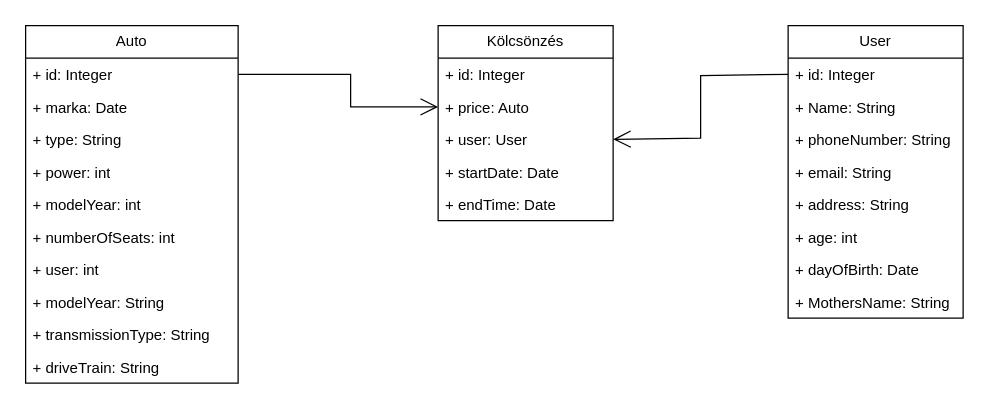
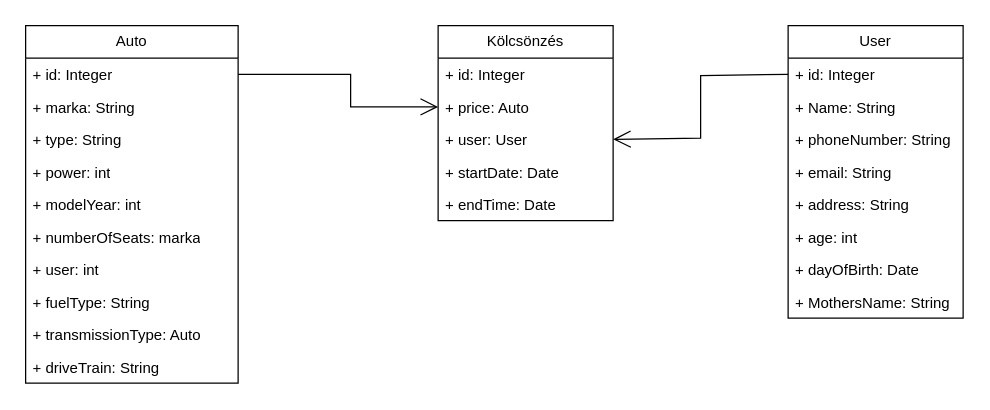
  <mxCell id="0" />
  <mxCell id="1" parent="0" />
  <mxCell id="2" value="Auto" style="swimlane;fontStyle=0;childLayout=stackLayout;horizontal=1;startSize=26;fillColor=none;horizontalStack=0;resizeParent=1;resizeParentMax=0;resizeLast=0;collapsible=1;marginBottom=0;whiteSpace=wrap;html=1;" parent="1" vertex="1"><mxGeometry x="20" y="20" width="170" height="286" as="geometry" /></mxCell>
  <mxCell id="3" value="+ id: Integer" style="text;strokeColor=none;fillColor=none;align=left;verticalAlign=top;spacingLeft=4;spacingRight=4;overflow=hidden;rotatable=0;points=[[0,0.5],[1,0.5]];portConstraint=eastwest;whiteSpace=wrap;html=1;" parent="2" vertex="1"><mxGeometry y="26" width="170" height="26" as="geometry" /></mxCell>
- <mxCell id="4" value="+ marka: Date" style="text;strokeColor=none;fillColor=none;align=left;verticalAlign=top;spacingLeft=4;spacingRight=4;overflow=hidden;rotatable=0;points=[[0,0.5],[1,0.5]];portConstraint=eastwest;whiteSpace=wrap;html=1;" parent="2" vertex="1"><mxGeometry y="52" width="170" height="26" as="geometry" /></mxCell>
+ <mxCell id="4" value="+ marka: String" style="text;strokeColor=none;fillColor=none;align=left;verticalAlign=top;spacingLeft=4;spacingRight=4;overflow=hidden;rotatable=0;points=[[0,0.5],[1,0.5]];portConstraint=eastwest;whiteSpace=wrap;html=1;" parent="2" vertex="1"><mxGeometry y="52" width="170" height="26" as="geometry" /></mxCell>
  <mxCell id="5" value="+ type: String&amp;nbsp;" style="text;strokeColor=none;fillColor=none;align=left;verticalAlign=top;spacingLeft=4;spacingRight=4;overflow=hidden;rotatable=0;points=[[0,0.5],[1,0.5]];portConstraint=eastwest;whiteSpace=wrap;html=1;" parent="2" vertex="1"><mxGeometry y="78" width="170" height="26" as="geometry" /></mxCell>
  <mxCell id="6" value="+ power: int" style="text;strokeColor=none;fillColor=none;align=left;verticalAlign=top;spacingLeft=4;spacingRight=4;overflow=hidden;rotatable=0;points=[[0,0.5],[1,0.5]];portConstraint=eastwest;whiteSpace=wrap;html=1;" parent="2" vertex="1"><mxGeometry y="104" width="170" height="26" as="geometry" /></mxCell>
  <mxCell id="7" value="+ modelYear: int" style="text;strokeColor=none;fillColor=none;align=left;verticalAlign=top;spacingLeft=4;spacingRight=4;overflow=hidden;rotatable=0;points=[[0,0.5],[1,0.5]];portConstraint=eastwest;whiteSpace=wrap;html=1;" parent="2" vertex="1"><mxGeometry y="130" width="170" height="26" as="geometry" /></mxCell>
- <mxCell id="8" value="+ numberOfSeats: int" style="text;strokeColor=none;fillColor=none;align=left;verticalAlign=top;spacingLeft=4;spacingRight=4;overflow=hidden;rotatable=0;points=[[0,0.5],[1,0.5]];portConstraint=eastwest;whiteSpace=wrap;html=1;" parent="2" vertex="1"><mxGeometry y="156" width="170" height="26" as="geometry" /></mxCell>
+ <mxCell id="8" value="+ numberOfSeats: marka" style="text;strokeColor=none;fillColor=none;align=left;verticalAlign=top;spacingLeft=4;spacingRight=4;overflow=hidden;rotatable=0;points=[[0,0.5],[1,0.5]];portConstraint=eastwest;whiteSpace=wrap;html=1;" parent="2" vertex="1"><mxGeometry y="156" width="170" height="26" as="geometry" /></mxCell>
  <mxCell id="9" value="+ user&lt;span style=&quot;background-color: transparent; color: light-dark(rgb(0, 0, 0), rgb(255, 255, 255));&quot;&gt;: int&lt;/span&gt;" style="text;strokeColor=none;fillColor=none;align=left;verticalAlign=top;spacingLeft=4;spacingRight=4;overflow=hidden;rotatable=0;points=[[0,0.5],[1,0.5]];portConstraint=eastwest;whiteSpace=wrap;html=1;" parent="2" vertex="1"><mxGeometry y="182" width="170" height="26" as="geometry" /></mxCell>
- <mxCell id="10" value="+ modelYear: String" style="text;strokeColor=none;fillColor=none;align=left;verticalAlign=top;spacingLeft=4;spacingRight=4;overflow=hidden;rotatable=0;points=[[0,0.5],[1,0.5]];portConstraint=eastwest;whiteSpace=wrap;html=1;" parent="2" vertex="1"><mxGeometry y="208" width="170" height="26" as="geometry" /></mxCell>
- <mxCell id="11" value="+ transmissionType: String" style="text;strokeColor=none;fillColor=none;align=left;verticalAlign=top;spacingLeft=4;spacingRight=4;overflow=hidden;rotatable=0;points=[[0,0.5],[1,0.5]];portConstraint=eastwest;whiteSpace=wrap;html=1;" parent="2" vertex="1"><mxGeometry y="234" width="170" height="26" as="geometry" /></mxCell>
+ <mxCell id="10" value="+ fuelType: String" style="text;strokeColor=none;fillColor=none;align=left;verticalAlign=top;spacingLeft=4;spacingRight=4;overflow=hidden;rotatable=0;points=[[0,0.5],[1,0.5]];portConstraint=eastwest;whiteSpace=wrap;html=1;" parent="2" vertex="1"><mxGeometry y="208" width="170" height="26" as="geometry" /></mxCell>
+ <mxCell id="11" value="+ transmissionType: Auto" style="text;strokeColor=none;fillColor=none;align=left;verticalAlign=top;spacingLeft=4;spacingRight=4;overflow=hidden;rotatable=0;points=[[0,0.5],[1,0.5]];portConstraint=eastwest;whiteSpace=wrap;html=1;" parent="2" vertex="1"><mxGeometry y="234" width="170" height="26" as="geometry" /></mxCell>
  <mxCell id="12" value="+ driveTrain: String" style="text;strokeColor=none;fillColor=none;align=left;verticalAlign=top;spacingLeft=4;spacingRight=4;overflow=hidden;rotatable=0;points=[[0,0.5],[1,0.5]];portConstraint=eastwest;whiteSpace=wrap;html=1;" parent="2" vertex="1"><mxGeometry y="260" width="170" height="26" as="geometry" /></mxCell>
  <mxCell id="13" value="Kölcsönzés" style="swimlane;fontStyle=0;childLayout=stackLayout;horizontal=1;startSize=26;fillColor=none;horizontalStack=0;resizeParent=1;resizeParentMax=0;resizeLast=0;collapsible=1;marginBottom=0;whiteSpace=wrap;html=1;" parent="1" vertex="1"><mxGeometry x="350" y="20" width="140" height="156" as="geometry" /></mxCell>
  <mxCell id="14" value="+ id: Integer" style="text;strokeColor=none;fillColor=none;align=left;verticalAlign=top;spacingLeft=4;spacingRight=4;overflow=hidden;rotatable=0;points=[[0,0.5],[1,0.5]];portConstraint=eastwest;whiteSpace=wrap;html=1;" parent="13" vertex="1"><mxGeometry y="26" width="140" height="26" as="geometry" /></mxCell>
  <mxCell id="15" value="+ price: Auto" style="text;strokeColor=none;fillColor=none;align=left;verticalAlign=top;spacingLeft=4;spacingRight=4;overflow=hidden;rotatable=0;points=[[0,0.5],[1,0.5]];portConstraint=eastwest;whiteSpace=wrap;html=1;" parent="13" vertex="1"><mxGeometry y="52" width="140" height="26" as="geometry" /></mxCell>
  <mxCell id="16" value="+ user: User" style="text;strokeColor=none;fillColor=none;align=left;verticalAlign=top;spacingLeft=4;spacingRight=4;overflow=hidden;rotatable=0;points=[[0,0.5],[1,0.5]];portConstraint=eastwest;whiteSpace=wrap;html=1;" parent="13" vertex="1"><mxGeometry y="78" width="140" height="26" as="geometry" /></mxCell>
  <mxCell id="17" value="+ startDate: Date" style="text;strokeColor=none;fillColor=none;align=left;verticalAlign=top;spacingLeft=4;spacingRight=4;overflow=hidden;rotatable=0;points=[[0,0.5],[1,0.5]];portConstraint=eastwest;whiteSpace=wrap;html=1;" parent="13" vertex="1"><mxGeometry y="104" width="140" height="26" as="geometry" /></mxCell>
  <mxCell id="18" value="+ endTime: Date" style="text;strokeColor=none;fillColor=none;align=left;verticalAlign=top;spacingLeft=4;spacingRight=4;overflow=hidden;rotatable=0;points=[[0,0.5],[1,0.5]];portConstraint=eastwest;whiteSpace=wrap;html=1;" parent="13" vertex="1"><mxGeometry y="130" width="140" height="26" as="geometry" /></mxCell>
  <mxCell id="19" value="User" style="swimlane;fontStyle=0;childLayout=stackLayout;horizontal=1;startSize=26;fillColor=none;horizontalStack=0;resizeParent=1;resizeParentMax=0;resizeLast=0;collapsible=1;marginBottom=0;whiteSpace=wrap;html=1;" parent="1" vertex="1"><mxGeometry x="630" y="20" width="140" height="234" as="geometry" /></mxCell>
  <mxCell id="20" value="+ id: Integer" style="text;strokeColor=none;fillColor=none;align=left;verticalAlign=top;spacingLeft=4;spacingRight=4;overflow=hidden;rotatable=0;points=[[0,0.5],[1,0.5]];portConstraint=eastwest;whiteSpace=wrap;html=1;" parent="19" vertex="1"><mxGeometry y="26" width="140" height="26" as="geometry" /></mxCell>
  <mxCell id="21" value="+ Name: String" style="text;strokeColor=none;fillColor=none;align=left;verticalAlign=top;spacingLeft=4;spacingRight=4;overflow=hidden;rotatable=0;points=[[0,0.5],[1,0.5]];portConstraint=eastwest;whiteSpace=wrap;html=1;" parent="19" vertex="1"><mxGeometry y="52" width="140" height="26" as="geometry" /></mxCell>
  <mxCell id="22" value="+ phoneNumber: String" style="text;strokeColor=none;fillColor=none;align=left;verticalAlign=top;spacingLeft=4;spacingRight=4;overflow=hidden;rotatable=0;points=[[0,0.5],[1,0.5]];portConstraint=eastwest;whiteSpace=wrap;html=1;" parent="19" vertex="1"><mxGeometry y="78" width="140" height="26" as="geometry" /></mxCell>
  <mxCell id="23" value="+ email: String" style="text;strokeColor=none;fillColor=none;align=left;verticalAlign=top;spacingLeft=4;spacingRight=4;overflow=hidden;rotatable=0;points=[[0,0.5],[1,0.5]];portConstraint=eastwest;whiteSpace=wrap;html=1;" parent="19" vertex="1"><mxGeometry y="104" width="140" height="26" as="geometry" /></mxCell>
  <mxCell id="24" value="+ address: String" style="text;strokeColor=none;fillColor=none;align=left;verticalAlign=top;spacingLeft=4;spacingRight=4;overflow=hidden;rotatable=0;points=[[0,0.5],[1,0.5]];portConstraint=eastwest;whiteSpace=wrap;html=1;" parent="19" vertex="1"><mxGeometry y="130" width="140" height="26" as="geometry" /></mxCell>
  <mxCell id="25" value="+ age: int" style="text;strokeColor=none;fillColor=none;align=left;verticalAlign=top;spacingLeft=4;spacingRight=4;overflow=hidden;rotatable=0;points=[[0,0.5],[1,0.5]];portConstraint=eastwest;whiteSpace=wrap;html=1;" parent="19" vertex="1"><mxGeometry y="156" width="140" height="26" as="geometry" /></mxCell>
  <mxCell id="26" value="+ dayOfBirth: Date" style="text;strokeColor=none;fillColor=none;align=left;verticalAlign=top;spacingLeft=4;spacingRight=4;overflow=hidden;rotatable=0;points=[[0,0.5],[1,0.5]];portConstraint=eastwest;whiteSpace=wrap;html=1;" parent="19" vertex="1"><mxGeometry y="182" width="140" height="26" as="geometry" /></mxCell>
  <mxCell id="27" value="+ MothersName: String" style="text;strokeColor=none;fillColor=none;align=left;verticalAlign=top;spacingLeft=4;spacingRight=4;overflow=hidden;rotatable=0;points=[[0,0.5],[1,0.5]];portConstraint=eastwest;whiteSpace=wrap;html=1;" parent="19" vertex="1"><mxGeometry y="208" width="140" height="26" as="geometry" /></mxCell>
  <mxCell id="28" value="" style="endArrow=open;endFill=1;endSize=12;html=1;rounded=0;exitX=1;exitY=0.5;exitDx=0;exitDy=0;entryX=0;entryY=0.5;entryDx=0;entryDy=0;" parent="1" source="3" target="15" edge="1"><mxGeometry width="160" relative="1" as="geometry"><mxPoint x="234" y="220" as="sourcePoint" /><mxPoint x="394" y="220" as="targetPoint" /><Array as="points"><mxPoint x="280" y="59" /><mxPoint x="280" y="85" /></Array></mxGeometry></mxCell>
  <mxCell id="29" value="" style="endArrow=open;endFill=1;endSize=12;html=1;rounded=0;exitX=0;exitY=0.5;exitDx=0;exitDy=0;entryX=1;entryY=0.5;entryDx=0;entryDy=0;" parent="1" source="20" target="16" edge="1"><mxGeometry width="160" relative="1" as="geometry"><mxPoint x="580" y="200" as="sourcePoint" /><mxPoint x="740" y="200" as="targetPoint" /><Array as="points"><mxPoint x="560" y="60" /><mxPoint x="560" y="110" /></Array></mxGeometry></mxCell>
